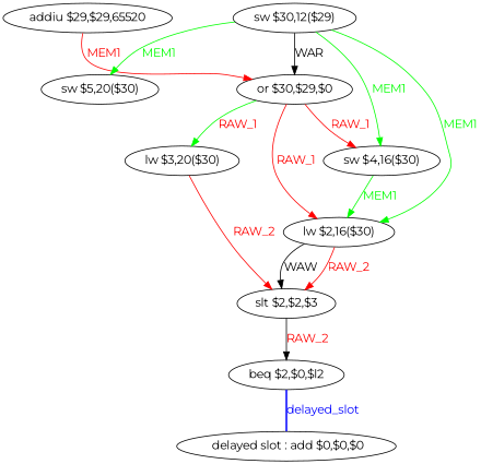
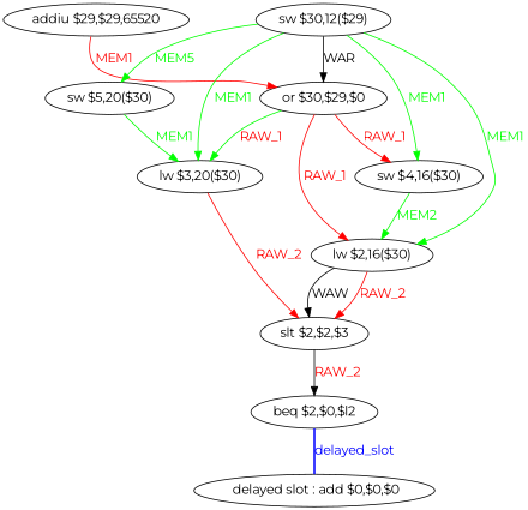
  digraph {
    fontname=Montserrat
    node [fontname=Montserrat shape=ellipse]
    edge [color=green fontcolor=red fontname=Montserrat]
    n1 [label=" delayed slot : add $0,$0,$0"]
    n2 [label="beq $2,$0,$l2"]
    n3 [label="addiu $29,$29,65520"]
    n4 [label="or $30,$29,$0"]
    n5 [label="lw $3,20($30)"]
    n6 [label="lw $2,16($30)"]
    n7 [label="sw $4,16($30)"]
    n8 [label="sw $30,12($29)"]
    n9 [label="sw $5,20($30)"]
    n10 [label="slt $2,$2,$3"]
    n2 -> n1 [color=blue dir=none fontcolor=blue label=delayed_slot style=bold]
    n3 -> n4 [color=red label=MEM1]
    n4 -> n5 [label=RAW_1]
    n4 -> n6 [color=red label=RAW_1]
    n4 -> n7 [color=red label=RAW_1]
    n5 -> n10 [color=red label=RAW_2]
    n6 -> n10 [color=red label=RAW_2]
    n6 -> n10 [label=WAW color="" fontcolor=""]
-   n7 -> n6 [fontcolor=green label=MEM1]
+   n7 -> n6 [fontcolor=green label=MEM2]
    n8 -> n4 [label=WAR color="" fontcolor=""]
+   n8 -> n5 [fontcolor=green label=MEM1]
    n8 -> n6 [fontcolor=green label=MEM1]
    n8 -> n7 [fontcolor=green label=MEM1]
-   n8 -> n9 [fontcolor=green label=MEM1]
+   n8 -> n9 [fontcolor=green label=MEM5]
+   n9 -> n5 [fontcolor=green label=MEM1]
    n10 -> n2 [color=black label=RAW_2]
  }
